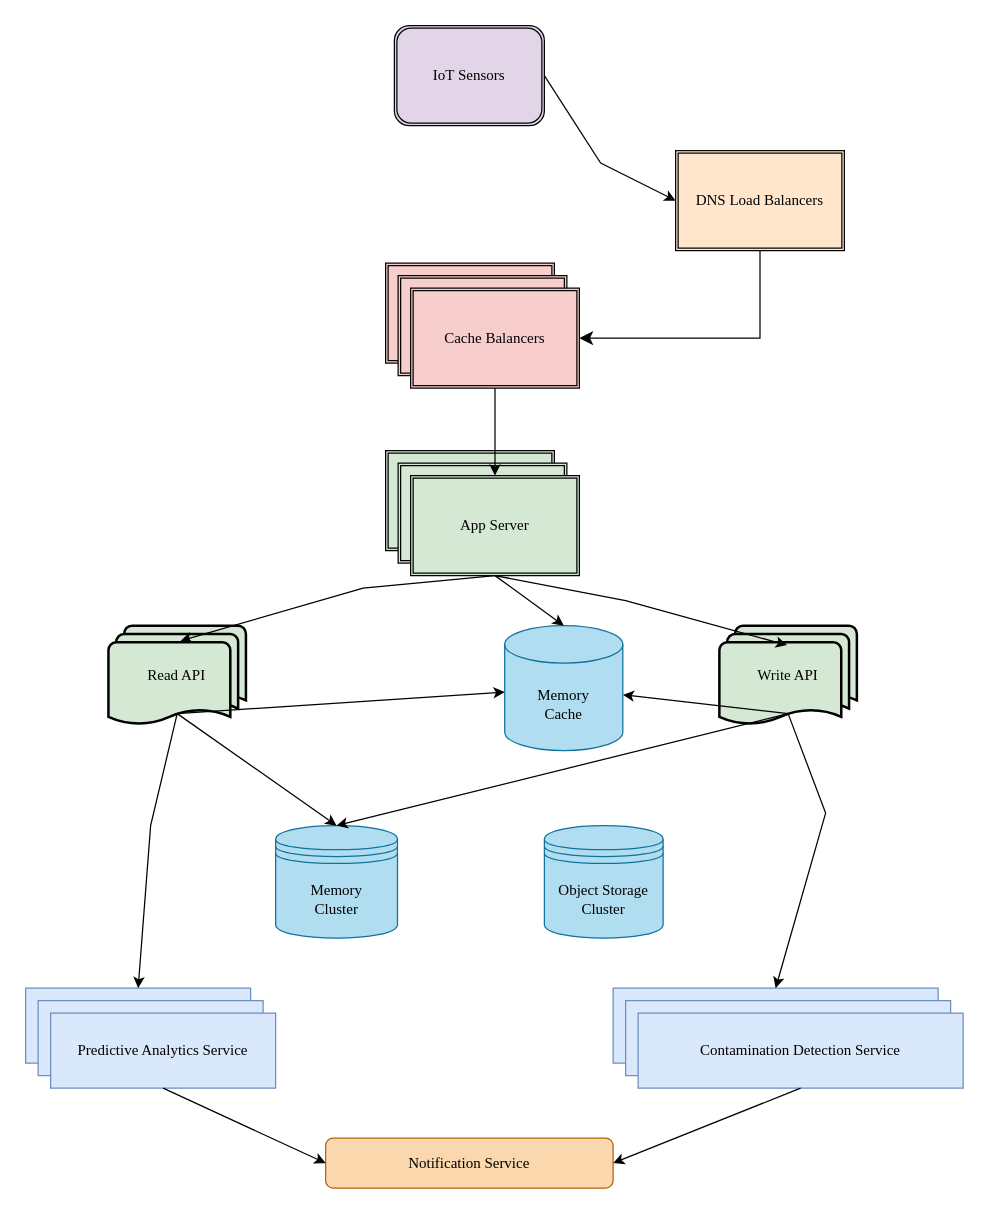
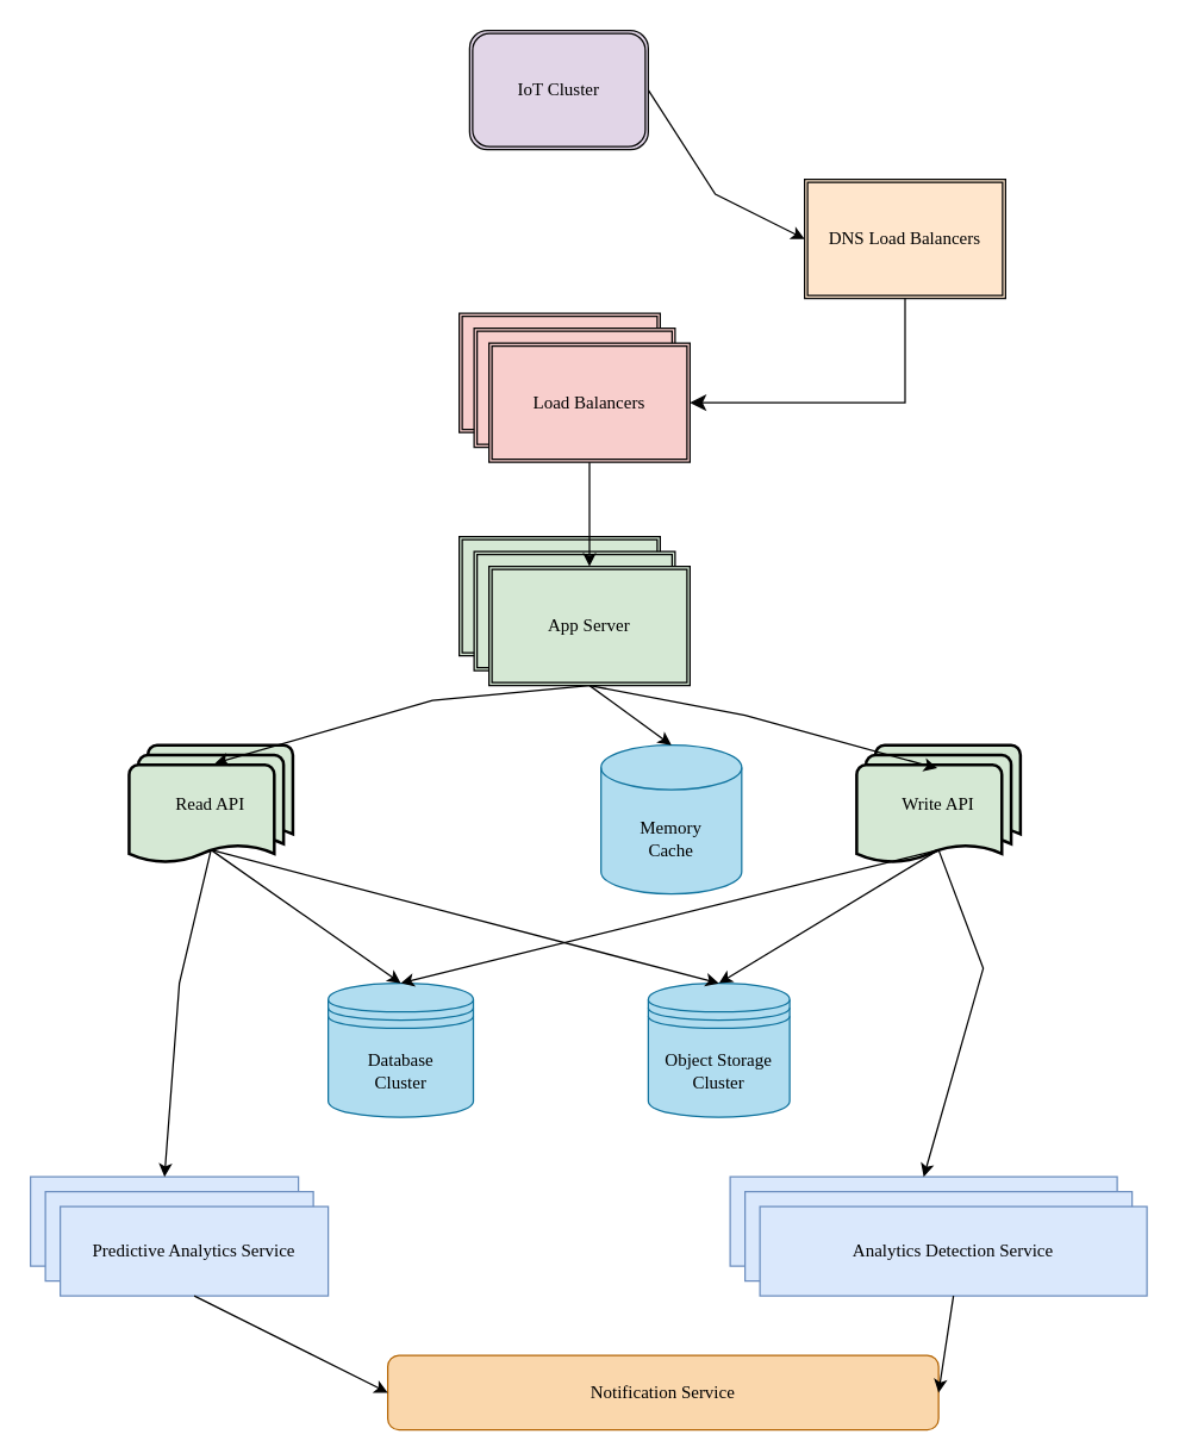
  <mxCell id="0" />
  <mxCell id="1" parent="0" />
- <mxCell id="2" value="IoT Sensors" style="shape=ext;double=1;rounded=1;whiteSpace=wrap;html=1;fillColor=#e1d5e7;strokeColor=light-dark(#050505, #9577a3);fontFamily=Comic Sans MS;" vertex="1" parent="1"><mxGeometry x="315" y="20" width="120" height="80" as="geometry" /></mxCell>
+ <mxCell id="2" value="IoT Cluster" style="shape=ext;double=1;rounded=1;whiteSpace=wrap;html=1;fillColor=#e1d5e7;strokeColor=light-dark(#050505, #9577a3);fontFamily=Comic Sans MS;" vertex="1" parent="1"><mxGeometry x="315" y="20" width="120" height="80" as="geometry" /></mxCell>
  <mxCell id="3" value="DNS Load Balancers" style="shape=ext;double=1;rounded=0;whiteSpace=wrap;html=1;fillColor=#ffe6cc;strokeColor=light-dark(#050505, #9577a3);fontFamily=Comic Sans MS;" vertex="1" parent="1"><mxGeometry x="540" y="120" width="135" height="80" as="geometry" /></mxCell>
  <mxCell id="4" value="" style="endArrow=classic;html=1;rounded=0;entryX=0;entryY=0.5;entryDx=0;entryDy=0;exitX=1;exitY=0.5;exitDx=0;exitDy=0;strokeColor=light-dark(#050505, #9577a3);fontFamily=Comic Sans MS;" edge="1" parent="1" source="2" target="3"><mxGeometry width="50" height="50" relative="1" as="geometry"><mxPoint x="450" y="150" as="sourcePoint" /><mxPoint x="500" y="100" as="targetPoint" /><Array as="points"><mxPoint x="480" y="130" /></Array></mxGeometry></mxCell>
  <mxCell id="5" value="DNS Load Balancers" style="shape=ext;double=1;rounded=0;whiteSpace=wrap;html=1;fillColor=#f8cecc;strokeColor=light-dark(#050505, #9577a3);fontFamily=Comic Sans MS;" vertex="1" parent="1"><mxGeometry x="308" y="210" width="135" height="80" as="geometry" /></mxCell>
  <mxCell id="6" value="DNS Load Balancers" style="shape=ext;double=1;rounded=0;whiteSpace=wrap;html=1;fillColor=#f8cecc;strokeColor=light-dark(#050505, #9577a3);fontFamily=Comic Sans MS;" vertex="1" parent="1"><mxGeometry x="318" y="220" width="135" height="80" as="geometry" /></mxCell>
- <mxCell id="7" value="Cache Balancers" style="shape=ext;double=1;rounded=0;whiteSpace=wrap;html=1;fillColor=#f8cecc;strokeColor=light-dark(#050505, #9577a3);fontFamily=Comic Sans MS;" vertex="1" parent="1"><mxGeometry x="328" y="230" width="135" height="80" as="geometry" /></mxCell>
+ <mxCell id="7" value="Load Balancers" style="shape=ext;double=1;rounded=0;whiteSpace=wrap;html=1;fillColor=#f8cecc;strokeColor=light-dark(#050505, #9577a3);fontFamily=Comic Sans MS;" vertex="1" parent="1"><mxGeometry x="328" y="230" width="135" height="80" as="geometry" /></mxCell>
  <mxCell id="8" value="" style="edgeStyle=segmentEdgeStyle;endArrow=classic;html=1;curved=0;rounded=0;endSize=8;startSize=8;entryX=1;entryY=0.5;entryDx=0;entryDy=0;exitX=0.5;exitY=1;exitDx=0;exitDy=0;strokeColor=light-dark(#050505, #9577a3);fontFamily=Comic Sans MS;" edge="1" parent="1" source="3" target="7"><mxGeometry width="50" height="50" relative="1" as="geometry"><mxPoint x="760" y="320" as="sourcePoint" /><mxPoint x="400" y="260" as="targetPoint" /><Array as="points"><mxPoint x="608" y="270" /></Array></mxGeometry></mxCell>
  <mxCell id="9" value="App Server" style="shape=ext;double=1;rounded=0;whiteSpace=wrap;html=1;fillColor=#d5e8d4;strokeColor=#000000;fontFamily=Comic Sans MS;" vertex="1" parent="1"><mxGeometry x="308" y="360" width="135" height="80" as="geometry" /></mxCell>
  <mxCell id="10" value="App Server" style="shape=ext;double=1;rounded=0;whiteSpace=wrap;html=1;fillColor=#d5e8d4;strokeColor=#000000;fontFamily=Comic Sans MS;" vertex="1" parent="1"><mxGeometry x="318" y="370" width="135" height="80" as="geometry" /></mxCell>
  <mxCell id="11" value="App Server" style="shape=ext;double=1;rounded=0;whiteSpace=wrap;html=1;fillColor=#d5e8d4;strokeColor=#000000;fontFamily=Comic Sans MS;" vertex="1" parent="1"><mxGeometry x="328" y="380" width="135" height="80" as="geometry" /></mxCell>
  <mxCell id="12" value="" style="endArrow=classic;html=1;rounded=0;exitX=0.5;exitY=1;exitDx=0;exitDy=0;entryX=0.5;entryY=0;entryDx=0;entryDy=0;fontFamily=Comic Sans MS;" edge="1" parent="1" source="7" target="11"><mxGeometry width="50" height="50" relative="1" as="geometry"><mxPoint x="350" y="450" as="sourcePoint" /><mxPoint x="380" y="350" as="targetPoint" /></mxGeometry></mxCell>
  <mxCell id="13" value="Read API" style="strokeWidth=2;html=1;shape=mxgraph.flowchart.multi-document;whiteSpace=wrap;fillColor=#d5e8d4;strokeColor=light-dark(#000000,#446E2C);fontFamily=Comic Sans MS;" vertex="1" parent="1"><mxGeometry x="86.25" y="500" width="110" height="80" as="geometry" /></mxCell>
  <mxCell id="14" value="Write API" style="strokeWidth=2;html=1;shape=mxgraph.flowchart.multi-document;whiteSpace=wrap;fillColor=#d5e8d4;strokeColor=light-dark(#000000,#446E2C);fontFamily=Comic Sans MS;" vertex="1" parent="1"><mxGeometry x="575" y="500" width="110" height="80" as="geometry" /></mxCell>
  <mxCell id="15" value="" style="endArrow=classic;html=1;rounded=0;entryX=0.525;entryY=0.152;entryDx=0;entryDy=0;entryPerimeter=0;exitX=0.5;exitY=1;exitDx=0;exitDy=0;fontFamily=Comic Sans MS;" edge="1" parent="1" source="11" target="13"><mxGeometry width="50" height="50" relative="1" as="geometry"><mxPoint x="350" y="450" as="sourcePoint" /><mxPoint x="400" y="400" as="targetPoint" /><Array as="points"><mxPoint x="290" y="470" /></Array></mxGeometry></mxCell>
  <mxCell id="16" value="" style="endArrow=classic;html=1;rounded=0;exitX=0.5;exitY=1;exitDx=0;exitDy=0;entryX=0.492;entryY=0.195;entryDx=0;entryDy=0;entryPerimeter=0;fontFamily=Comic Sans MS;" edge="1" parent="1" source="11" target="14"><mxGeometry width="50" height="50" relative="1" as="geometry"><mxPoint x="350" y="450" as="sourcePoint" /><mxPoint x="400" y="400" as="targetPoint" /><Array as="points"><mxPoint x="500" y="480" /></Array></mxGeometry></mxCell>
- <mxCell id="17" value="Memory&lt;div&gt;Cluster&lt;/div&gt;" style="shape=datastore;whiteSpace=wrap;html=1;fillColor=#b1ddf0;strokeColor=#10739e;fontFamily=Comic Sans MS;" vertex="1" parent="1"><mxGeometry x="220" y="660" width="97.5" height="90" as="geometry" /></mxCell>
+ <mxCell id="17" value="Database&lt;div&gt;Cluster&lt;/div&gt;" style="shape=datastore;whiteSpace=wrap;html=1;fillColor=#b1ddf0;strokeColor=#10739e;fontFamily=Comic Sans MS;" vertex="1" parent="1"><mxGeometry x="220" y="660" width="97.5" height="90" as="geometry" /></mxCell>
  <mxCell id="18" value="Object Storage&lt;div&gt;Cluster&lt;/div&gt;" style="shape=datastore;whiteSpace=wrap;html=1;fillColor=#b1ddf0;strokeColor=#10739e;fontFamily=Comic Sans MS;" vertex="1" parent="1"><mxGeometry x="435" y="660" width="95" height="90" as="geometry" /></mxCell>
  <mxCell id="19" value="" style="endArrow=classic;html=1;rounded=0;exitX=0.5;exitY=0.88;exitDx=0;exitDy=0;exitPerimeter=0;entryX=0.5;entryY=0;entryDx=0;entryDy=0;fontFamily=Comic Sans MS;" edge="1" parent="1" source="13" target="17"><mxGeometry width="50" height="50" relative="1" as="geometry"><mxPoint x="350" y="640" as="sourcePoint" /><mxPoint x="400" y="590" as="targetPoint" /></mxGeometry></mxCell>
- <mxCell id="20" value="" style="endArrow=classic;html=1;rounded=0;exitX=0.5;exitY=0.88;exitDx=0;exitDy=0;exitPerimeter=0;fontFamily=Comic Sans MS;" edge="1" parent="1" source="13" target="32"><mxGeometry width="50" height="50" relative="1" as="geometry"><mxPoint x="350" y="640" as="sourcePoint" /><mxPoint x="400" y="590" as="targetPoint" /></mxGeometry></mxCell>
+ <mxCell id="20" value="" style="endArrow=classic;html=1;rounded=0;exitX=0.5;exitY=0.88;exitDx=0;exitDy=0;exitPerimeter=0;entryX=0.5;entryY=0;entryDx=0;entryDy=0;fontFamily=Comic Sans MS;" edge="1" parent="1" source="13" target="18"><mxGeometry width="50" height="50" relative="1" as="geometry"><mxPoint x="350" y="640" as="sourcePoint" /><mxPoint x="400" y="590" as="targetPoint" /></mxGeometry></mxCell>
  <mxCell id="21" value="" style="endArrow=classic;html=1;rounded=0;entryX=0.5;entryY=0;entryDx=0;entryDy=0;exitX=0.5;exitY=0.88;exitDx=0;exitDy=0;exitPerimeter=0;fontFamily=Comic Sans MS;" edge="1" parent="1" source="14" target="17"><mxGeometry width="50" height="50" relative="1" as="geometry"><mxPoint x="350" y="640" as="sourcePoint" /><mxPoint x="400" y="590" as="targetPoint" /></mxGeometry></mxCell>
- <mxCell id="22" value="" style="endArrow=classic;html=1;rounded=0;exitX=0.5;exitY=0.88;exitDx=0;exitDy=0;exitPerimeter=0;fontFamily=Comic Sans MS;" edge="1" parent="1" source="14" target="32"><mxGeometry width="50" height="50" relative="1" as="geometry"><mxPoint x="350" y="640" as="sourcePoint" /><mxPoint x="400" y="590" as="targetPoint" /></mxGeometry></mxCell>
+ <mxCell id="22" value="" style="endArrow=classic;html=1;rounded=0;entryX=0.5;entryY=0;entryDx=0;entryDy=0;exitX=0.5;exitY=0.88;exitDx=0;exitDy=0;exitPerimeter=0;fontFamily=Comic Sans MS;" edge="1" parent="1" source="14" target="18"><mxGeometry width="50" height="50" relative="1" as="geometry"><mxPoint x="350" y="640" as="sourcePoint" /><mxPoint x="400" y="590" as="targetPoint" /></mxGeometry></mxCell>
  <mxCell id="23" value="" style="rounded=0;whiteSpace=wrap;html=1;fillColor=#dae8fc;strokeColor=#6c8ebf;fontFamily=Comic Sans MS;" vertex="1" parent="1"><mxGeometry x="20" y="790" width="180" height="60" as="geometry" /></mxCell>
  <mxCell id="24" value="" style="rounded=0;whiteSpace=wrap;html=1;fillColor=#dae8fc;strokeColor=#6c8ebf;fontFamily=Comic Sans MS;" vertex="1" parent="1"><mxGeometry x="30" y="800" width="180" height="60" as="geometry" /></mxCell>
  <mxCell id="25" value="Predictive Analytics Service" style="rounded=0;whiteSpace=wrap;html=1;fillColor=#dae8fc;strokeColor=#6c8ebf;fontFamily=Comic Sans MS;" vertex="1" parent="1"><mxGeometry x="40" y="810" width="180" height="60" as="geometry" /></mxCell>
  <mxCell id="26" value="" style="rounded=0;whiteSpace=wrap;html=1;fillColor=#dae8fc;strokeColor=#6c8ebf;fontFamily=Comic Sans MS;" vertex="1" parent="1"><mxGeometry x="490" y="790" width="260" height="60" as="geometry" /></mxCell>
  <mxCell id="27" value="" style="rounded=0;whiteSpace=wrap;html=1;fillColor=#dae8fc;strokeColor=#6c8ebf;fontFamily=Comic Sans MS;" vertex="1" parent="1"><mxGeometry x="500" y="800" width="260" height="60" as="geometry" /></mxCell>
- <mxCell id="28" value="Contamination Detection Service" style="rounded=0;whiteSpace=wrap;html=1;fillColor=#dae8fc;strokeColor=#6c8ebf;fontFamily=Comic Sans MS;" vertex="1" parent="1"><mxGeometry x="510" y="810" width="260" height="60" as="geometry" /></mxCell>
- <mxCell id="29" value="Notification Service" style="rounded=1;whiteSpace=wrap;html=1;fillColor=#fad7ac;strokeColor=#b46504;fontFamily=Comic Sans MS;" vertex="1" parent="1"><mxGeometry x="260" y="910" width="230" height="40" as="geometry" /></mxCell>
+ <mxCell id="28" value="Analytics Detection Service" style="rounded=0;whiteSpace=wrap;html=1;fillColor=#dae8fc;strokeColor=#6c8ebf;fontFamily=Comic Sans MS;" vertex="1" parent="1"><mxGeometry x="510" y="810" width="260" height="60" as="geometry" /></mxCell>
+ <mxCell id="29" value="Notification Service" style="rounded=1;whiteSpace=wrap;html=1;fillColor=#fad7ac;strokeColor=#b46504;fontFamily=Comic Sans MS;" vertex="1" parent="1"><mxGeometry x="260" y="910" width="370" height="50" as="geometry" /></mxCell>
  <mxCell id="30" value="" style="endArrow=classic;html=1;rounded=0;exitX=0.5;exitY=0.88;exitDx=0;exitDy=0;exitPerimeter=0;entryX=0.5;entryY=0;entryDx=0;entryDy=0;fontFamily=Comic Sans MS;" edge="1" parent="1" source="13" target="23"><mxGeometry width="50" height="50" relative="1" as="geometry"><mxPoint x="350" y="780" as="sourcePoint" /><mxPoint x="400" y="730" as="targetPoint" /><Array as="points"><mxPoint x="120" y="660" /></Array></mxGeometry></mxCell>
  <mxCell id="31" value="" style="endArrow=classic;html=1;rounded=0;exitX=0.5;exitY=0.88;exitDx=0;exitDy=0;exitPerimeter=0;entryX=0.5;entryY=0;entryDx=0;entryDy=0;fontFamily=Comic Sans MS;" edge="1" parent="1" source="14" target="26"><mxGeometry width="50" height="50" relative="1" as="geometry"><mxPoint x="350" y="780" as="sourcePoint" /><mxPoint x="400" y="730" as="targetPoint" /><Array as="points"><mxPoint x="660" y="650" /></Array></mxGeometry></mxCell>
  <mxCell id="32" value="Memory&lt;br&gt;Cache" style="shape=cylinder3;whiteSpace=wrap;html=1;boundedLbl=1;backgroundOutline=1;size=15;fillColor=#b1ddf0;strokeColor=#10739e;fontFamily=Comic Sans MS;" vertex="1" parent="1"><mxGeometry x="403.25" y="500" width="94.5" height="100" as="geometry" /></mxCell>
  <mxCell id="33" value="" style="endArrow=classic;html=1;rounded=0;exitX=0.5;exitY=1;exitDx=0;exitDy=0;entryX=0;entryY=0.5;entryDx=0;entryDy=0;" edge="1" parent="1" source="25" target="29"><mxGeometry width="50" height="50" relative="1" as="geometry"><mxPoint x="350" y="780" as="sourcePoint" /><mxPoint x="400" y="730" as="targetPoint" /></mxGeometry></mxCell>
  <mxCell id="34" value="" style="endArrow=classic;html=1;rounded=0;exitX=0.5;exitY=1;exitDx=0;exitDy=0;entryX=1;entryY=0.5;entryDx=0;entryDy=0;" edge="1" parent="1" source="28" target="29"><mxGeometry width="50" height="50" relative="1" as="geometry"><mxPoint x="350" y="780" as="sourcePoint" /><mxPoint x="400" y="730" as="targetPoint" /></mxGeometry></mxCell>
  <mxCell id="35" value="" style="endArrow=classic;html=1;rounded=0;entryX=0.5;entryY=0;entryDx=0;entryDy=0;entryPerimeter=0;exitX=0.5;exitY=1;exitDx=0;exitDy=0;" edge="1" parent="1" source="11" target="32"><mxGeometry width="50" height="50" relative="1" as="geometry"><mxPoint x="510" y="510" as="sourcePoint" /><mxPoint x="400" y="450" as="targetPoint" /></mxGeometry></mxCell>
